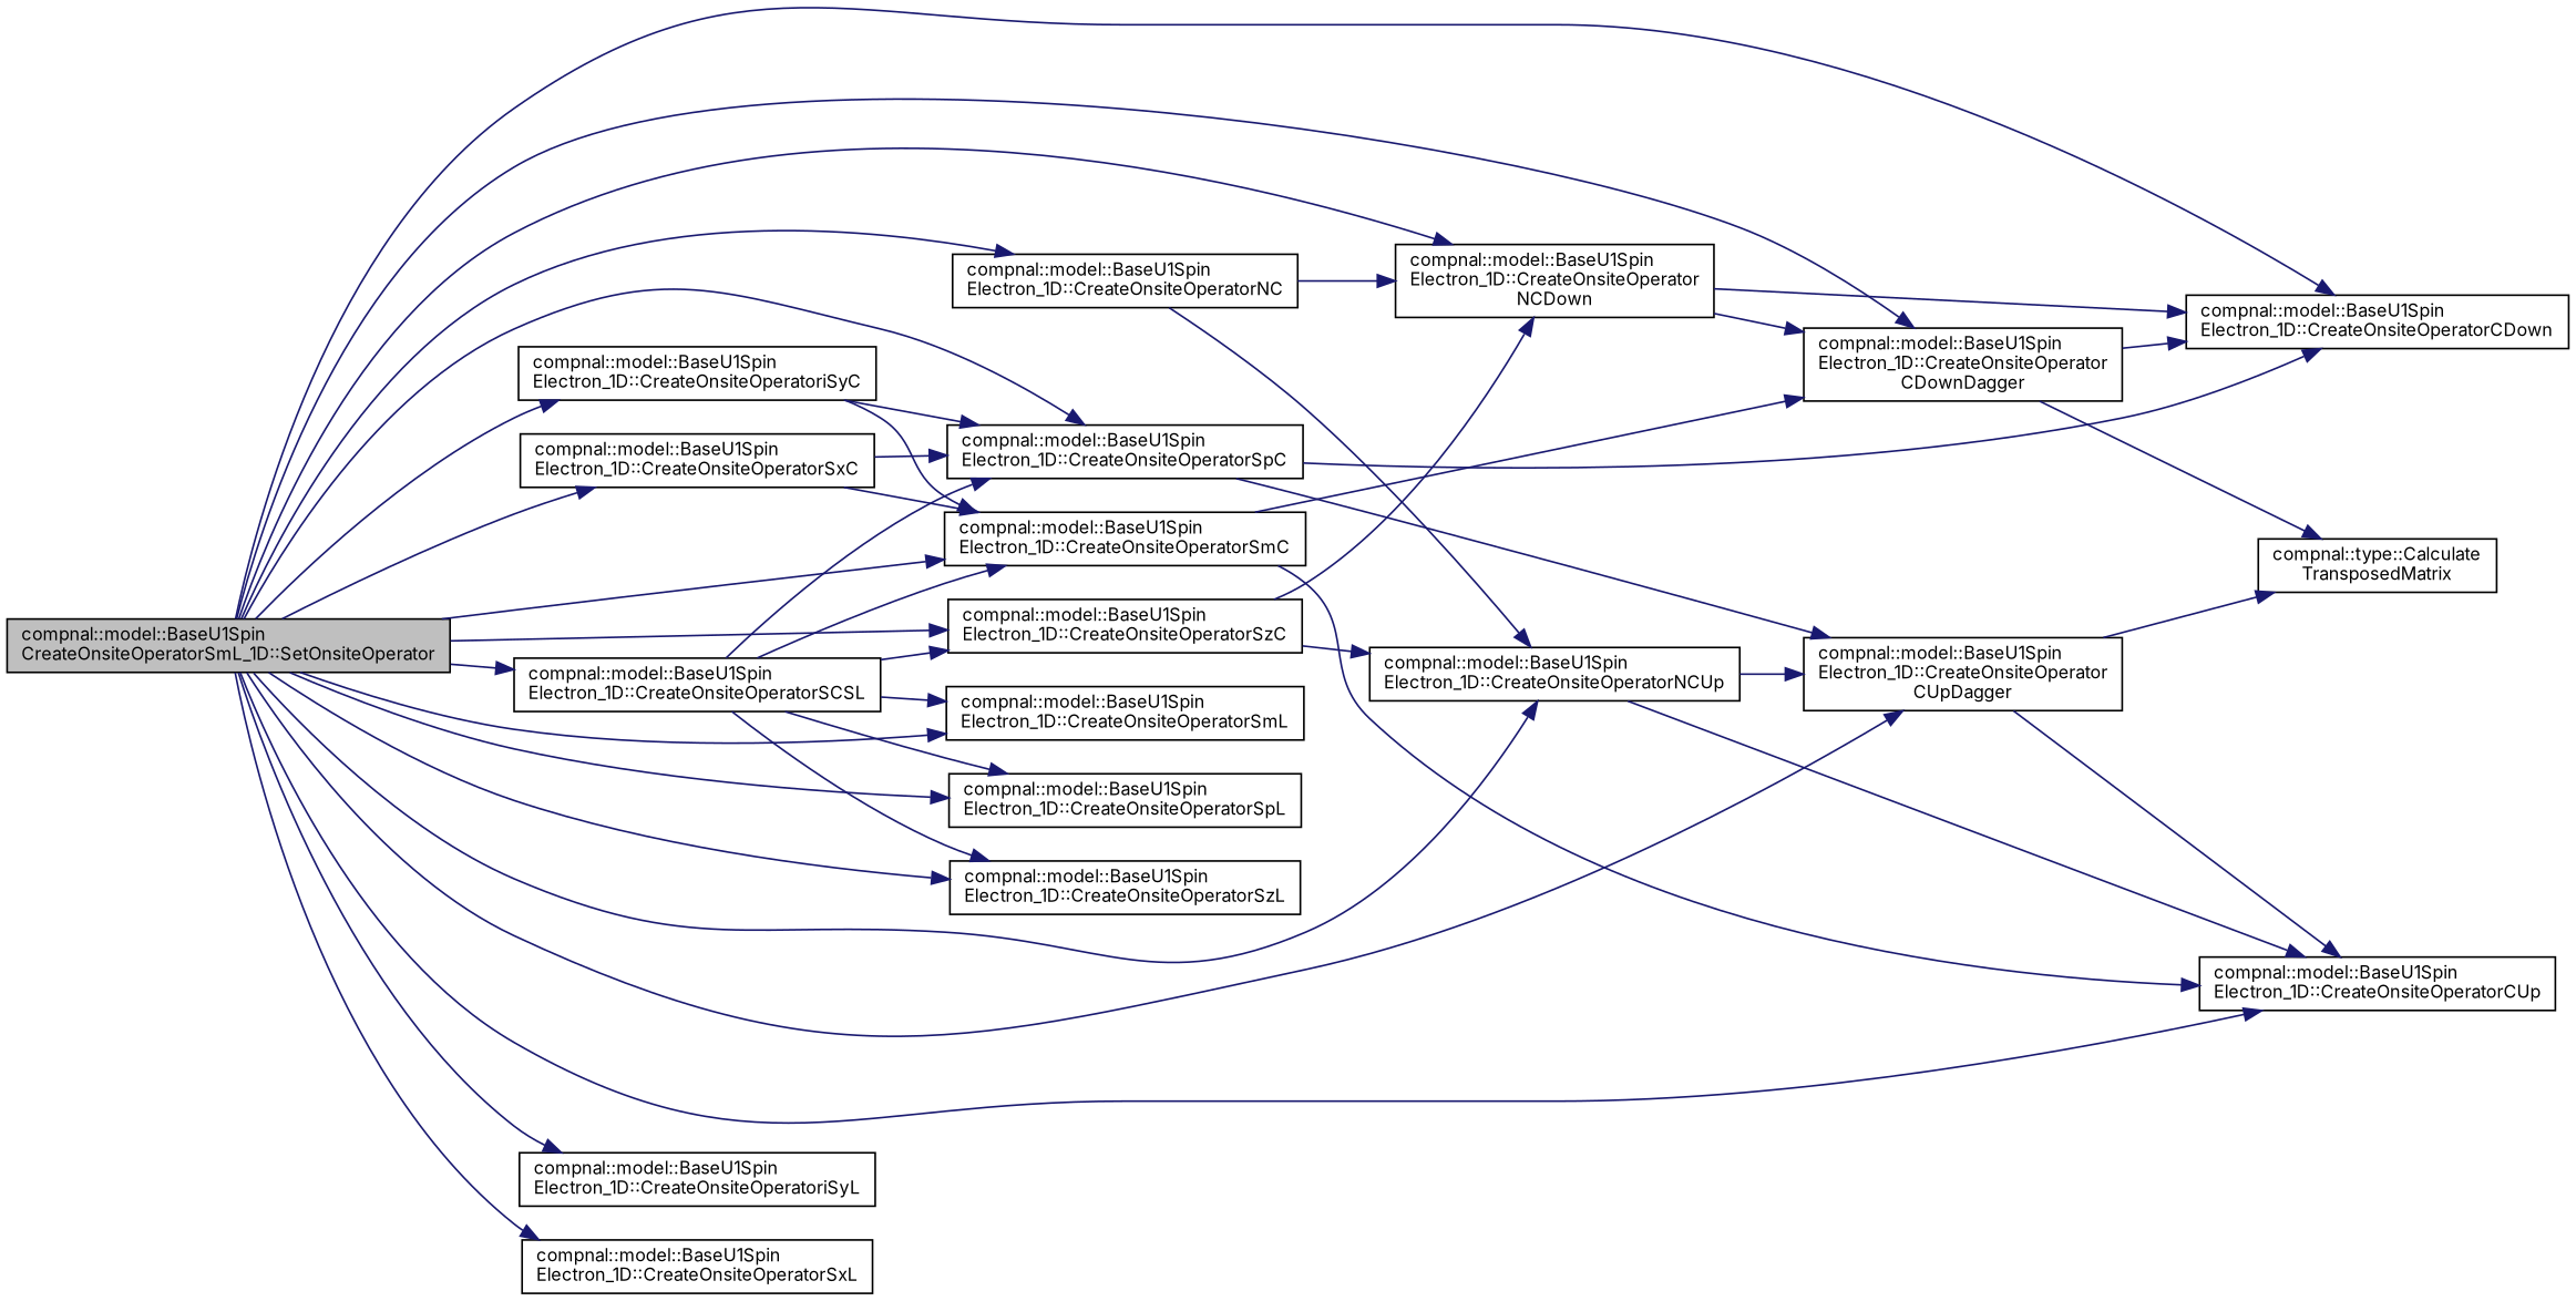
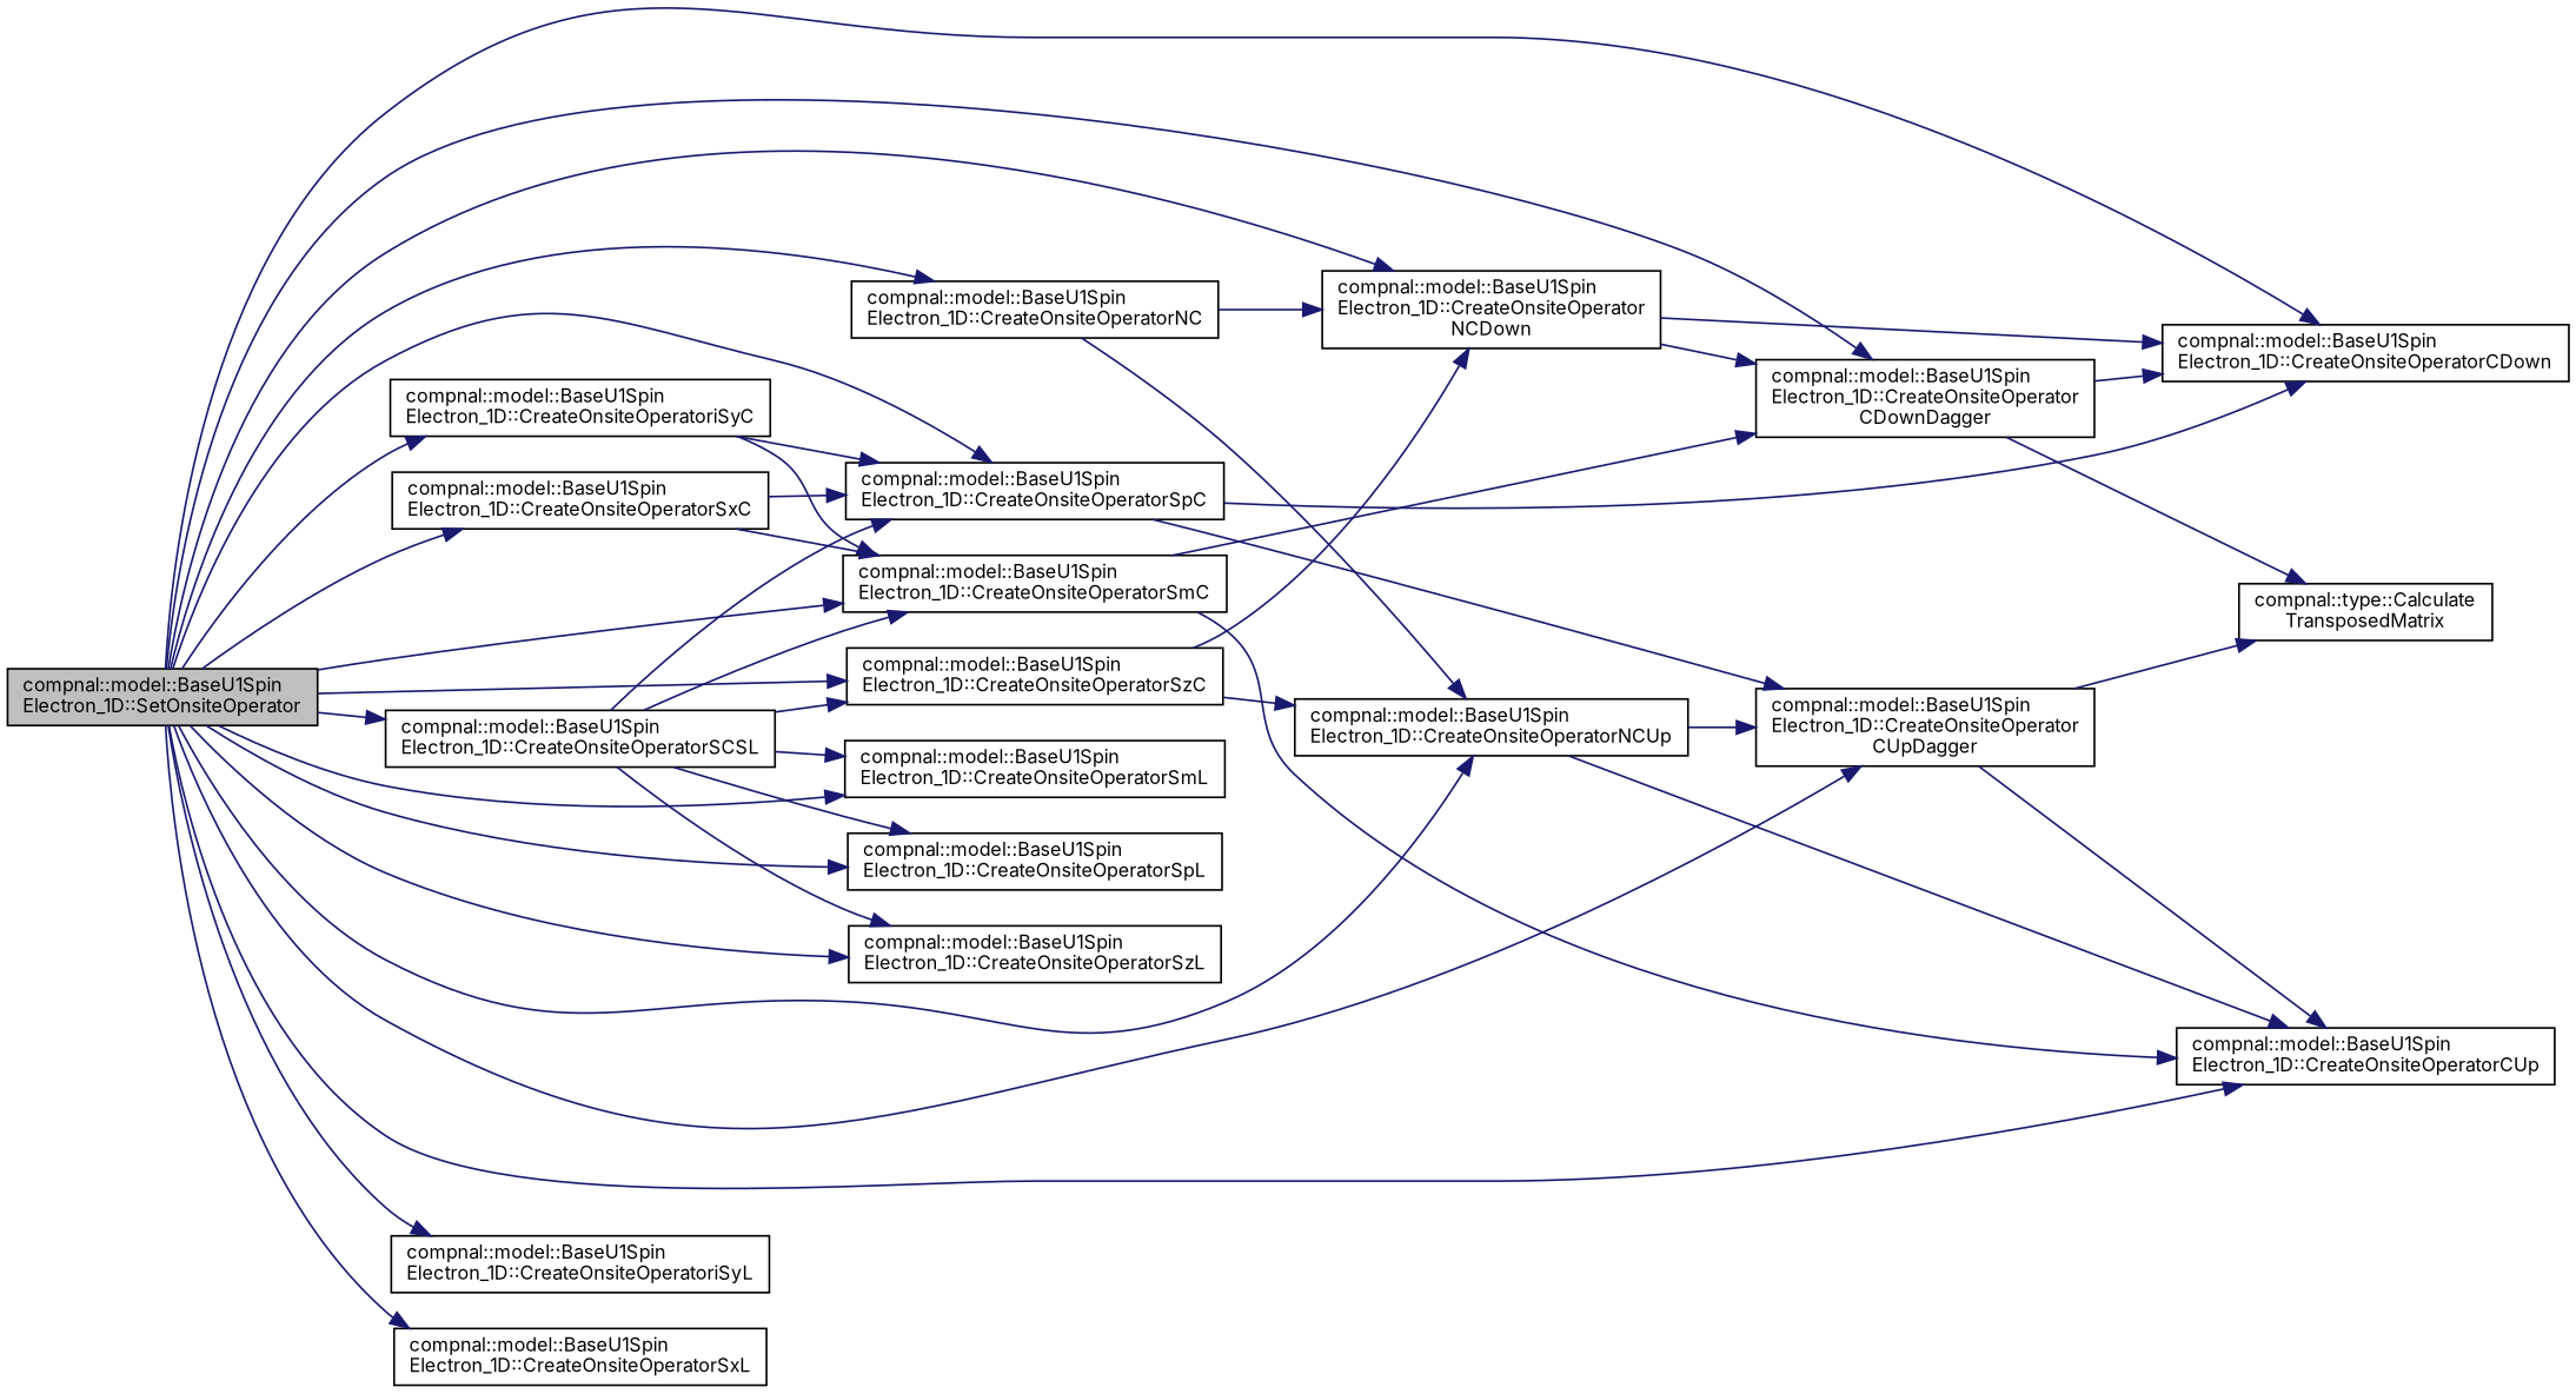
  digraph {
    rankdir=LR
    fontname=Inter
    node [color=black fillcolor=white fontname=Inter fontsize=10 shape=record style=filled]
    edge [color=midnightblue fontname=Inter fontsize=10 labelfontname=Helvetica labelfontsize=10 style=solid]
-   n1 [fillcolor=grey75 fontcolor=black height=0.2 label="compnal::model::BaseU1Spin\lCreateOnsiteOperatorSmL_1D::SetOnsiteOperator" width=0.4]
+   n1 [fillcolor=grey75 fontcolor=black height=0.2 label="compnal::model::BaseU1Spin\lElectron_1D::SetOnsiteOperator" width=0.4]
    n2 [height=0.2 label="compnal::model::BaseU1Spin\lElectron_1D::CreateOnsiteOperatorCDown" width=0.4]
    n3 [height=0.2 label="compnal::model::BaseU1Spin\lElectron_1D::CreateOnsiteOperator\lCDownDagger" width=0.4]
    n4 [height=0.2 label="compnal::model::BaseU1Spin\lElectron_1D::CreateOnsiteOperatorCUp" width=0.4]
    n5 [height=0.2 label="compnal::model::BaseU1Spin\lElectron_1D::CreateOnsiteOperator\lCUpDagger" width=0.4]
    n6 [height=0.2 label="compnal::model::BaseU1Spin\lElectron_1D::CreateOnsiteOperatoriSyC" width=0.4]
    n7 [height=0.2 label="compnal::model::BaseU1Spin\lElectron_1D::CreateOnsiteOperatorSmC" width=0.4]
    n8 [height=0.2 label="compnal::model::BaseU1Spin\lElectron_1D::CreateOnsiteOperatorSpC" width=0.4]
    n9 [height=0.2 label="compnal::model::BaseU1Spin\lElectron_1D::CreateOnsiteOperatoriSyL" width=0.4]
    n10 [height=0.2 label="compnal::model::BaseU1Spin\lElectron_1D::CreateOnsiteOperatorNC" width=0.4]
    n11 [height=0.2 label="compnal::model::BaseU1Spin\lElectron_1D::CreateOnsiteOperator\lNCDown" width=0.4]
    n12 [height=0.2 label="compnal::model::BaseU1Spin\lElectron_1D::CreateOnsiteOperatorNCUp" width=0.4]
    n13 [height=0.2 label="compnal::model::BaseU1Spin\lElectron_1D::CreateOnsiteOperatorSCSL" width=0.4]
    n14 [height=0.2 label="compnal::model::BaseU1Spin\lElectron_1D::CreateOnsiteOperatorSmL" width=0.4]
    n15 [height=0.2 label="compnal::model::BaseU1Spin\lElectron_1D::CreateOnsiteOperatorSpL" width=0.4]
    n16 [height=0.2 label="compnal::model::BaseU1Spin\lElectron_1D::CreateOnsiteOperatorSzC" width=0.4]
    n17 [height=0.2 label="compnal::model::BaseU1Spin\lElectron_1D::CreateOnsiteOperatorSzL" width=0.4]
    n18 [height=0.2 label="compnal::model::BaseU1Spin\lElectron_1D::CreateOnsiteOperatorSxC" width=0.4]
    n19 [height=0.2 label="compnal::model::BaseU1Spin\lElectron_1D::CreateOnsiteOperatorSxL" width=0.4]
    n20 [height=0.2 label="compnal::type::Calculate\lTransposedMatrix" width=0.4]
    n1 -> n2
    n1 -> n3
    n1 -> n4
    n1 -> n5
    n1 -> n6
    n1 -> n7
    n1 -> n8
    n1 -> n9
    n1 -> n10
    n1 -> n11
    n1 -> n12
    n1 -> n13
    n1 -> n14
    n1 -> n15
    n1 -> n16
    n1 -> n17
    n1 -> n18
    n1 -> n19
    n3 -> n2
    n3 -> n20
    n5 -> n4
    n5 -> n20
    n6 -> n7
    n6 -> n8
    n7 -> n3
    n7 -> n4
    n8 -> n2
    n8 -> n5
    n10 -> n11
    n10 -> n12
    n11 -> n2
    n11 -> n3
    n12 -> n4
    n12 -> n5
    n13 -> n7
    n13 -> n8
    n13 -> n14
    n13 -> n15
    n13 -> n16
    n13 -> n17
    n16 -> n11
    n16 -> n12
    n18 -> n7
    n18 -> n8
  }
